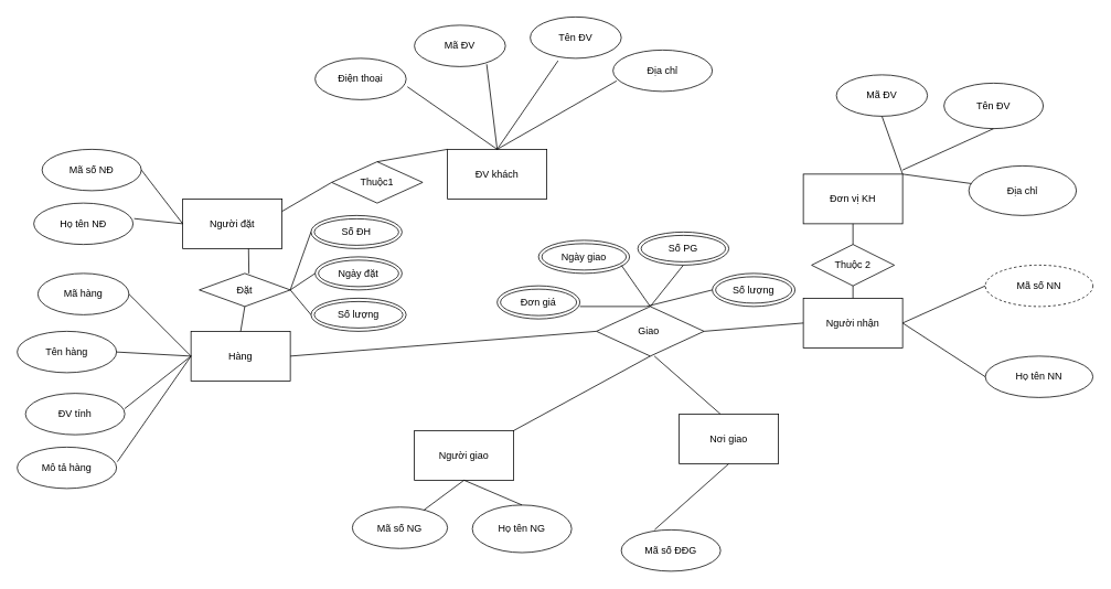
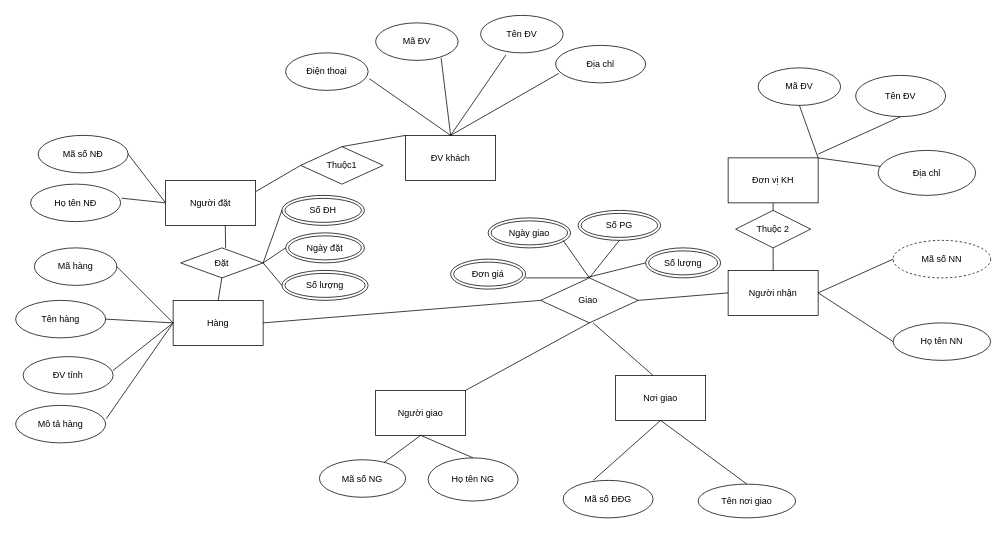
  <mxCell id="0" />
  <mxCell id="1" parent="0" />
  <mxCell id="2" value="ĐV khách" style="rounded=0;whiteSpace=wrap;html=1;" vertex="1" parent="1"><mxGeometry x="540" y="180" width="120" height="60" as="geometry" /></mxCell>
  <mxCell id="3" value="Địa chỉ" style="ellipse;whiteSpace=wrap;html=1;" vertex="1" parent="1"><mxGeometry x="740" y="60" width="120" height="50" as="geometry" /></mxCell>
  <mxCell id="4" value="Tên ĐV" style="ellipse;whiteSpace=wrap;html=1;" vertex="1" parent="1"><mxGeometry x="640" y="20" width="110" height="50" as="geometry" /></mxCell>
  <mxCell id="5" value="Mã ĐV" style="ellipse;whiteSpace=wrap;html=1;" vertex="1" parent="1"><mxGeometry x="500" y="30" width="110" height="50" as="geometry" /></mxCell>
  <mxCell id="6" value="Điện thoại" style="ellipse;whiteSpace=wrap;html=1;" vertex="1" parent="1"><mxGeometry x="380" y="70" width="110" height="50" as="geometry" /></mxCell>
  <mxCell id="7" value="" style="endArrow=none;html=1;entryX=0.5;entryY=0;entryDx=0;entryDy=0;exitX=1.014;exitY=0.689;exitDx=0;exitDy=0;exitPerimeter=0;" edge="1" parent="1" source="6" target="2"><mxGeometry width="50" height="50" relative="1" as="geometry"><mxPoint x="410" y="290" as="sourcePoint" /><mxPoint x="460" y="240" as="targetPoint" /></mxGeometry></mxCell>
  <mxCell id="8" value="" style="endArrow=none;html=1;entryX=0.794;entryY=0.944;entryDx=0;entryDy=0;entryPerimeter=0;" edge="1" parent="1" target="5"><mxGeometry width="50" height="50" relative="1" as="geometry"><mxPoint x="600" y="180" as="sourcePoint" /><mxPoint x="680" y="220" as="targetPoint" /></mxGeometry></mxCell>
  <mxCell id="9" value="" style="endArrow=none;html=1;entryX=0.305;entryY=1.06;entryDx=0;entryDy=0;entryPerimeter=0;" edge="1" parent="1" target="4"><mxGeometry width="50" height="50" relative="1" as="geometry"><mxPoint x="600" y="180" as="sourcePoint" /><mxPoint x="700" y="260" as="targetPoint" /></mxGeometry></mxCell>
  <mxCell id="10" value="" style="endArrow=none;html=1;entryX=0.036;entryY=0.747;entryDx=0;entryDy=0;entryPerimeter=0;" edge="1" parent="1" target="3"><mxGeometry width="50" height="50" relative="1" as="geometry"><mxPoint x="600" y="180" as="sourcePoint" /><mxPoint x="700" y="260" as="targetPoint" /></mxGeometry></mxCell>
  <mxCell id="11" value="Người đặt" style="rounded=0;whiteSpace=wrap;html=1;" vertex="1" parent="1"><mxGeometry x="220" y="240" width="120" height="60" as="geometry" /></mxCell>
  <mxCell id="12" value="Mã số NĐ" style="ellipse;whiteSpace=wrap;html=1;" vertex="1" parent="1"><mxGeometry x="50" y="180" width="120" height="50" as="geometry" /></mxCell>
  <mxCell id="13" value="Họ tên NĐ" style="ellipse;whiteSpace=wrap;html=1;" vertex="1" parent="1"><mxGeometry x="40" y="245" width="120" height="50" as="geometry" /></mxCell>
  <mxCell id="14" value="" style="endArrow=none;html=1;entryX=0;entryY=0.5;entryDx=0;entryDy=0;exitX=1.011;exitY=0.375;exitDx=0;exitDy=0;exitPerimeter=0;" edge="1" parent="1" source="13" target="11"><mxGeometry width="50" height="50" relative="1" as="geometry"><mxPoint x="270" y="550" as="sourcePoint" /><mxPoint x="320" y="500" as="targetPoint" /></mxGeometry></mxCell>
  <mxCell id="15" value="" style="endArrow=none;html=1;entryX=0;entryY=0.5;entryDx=0;entryDy=0;exitX=1;exitY=0.5;exitDx=0;exitDy=0;" edge="1" parent="1" source="12" target="11"><mxGeometry width="50" height="50" relative="1" as="geometry"><mxPoint x="260" y="440" as="sourcePoint" /><mxPoint x="310" y="390" as="targetPoint" /></mxGeometry></mxCell>
  <mxCell id="16" value="Hàng" style="rounded=0;whiteSpace=wrap;html=1;" vertex="1" parent="1"><mxGeometry x="230" y="400" width="120" height="60" as="geometry" /></mxCell>
  <mxCell id="17" value="Mã hàng" style="ellipse;whiteSpace=wrap;html=1;" vertex="1" parent="1"><mxGeometry x="45" y="330" width="110" height="50" as="geometry" /></mxCell>
  <mxCell id="18" value="Tên hàng" style="ellipse;whiteSpace=wrap;html=1;" vertex="1" parent="1"><mxGeometry x="20" y="400" width="120" height="50" as="geometry" /></mxCell>
  <mxCell id="19" value="ĐV tính" style="ellipse;whiteSpace=wrap;html=1;" vertex="1" parent="1"><mxGeometry x="30" y="475" width="120" height="50" as="geometry" /></mxCell>
  <mxCell id="20" value="Mô tả hàng" style="ellipse;whiteSpace=wrap;html=1;" vertex="1" parent="1"><mxGeometry x="20" y="540" width="120" height="50" as="geometry" /></mxCell>
  <mxCell id="21" value="" style="endArrow=none;html=1;exitX=1;exitY=0.5;exitDx=0;exitDy=0;entryX=0;entryY=0.5;entryDx=0;entryDy=0;" edge="1" parent="1" source="17" target="16"><mxGeometry width="50" height="50" relative="1" as="geometry"><mxPoint x="290" y="610" as="sourcePoint" /><mxPoint x="220" y="430" as="targetPoint" /></mxGeometry></mxCell>
  <mxCell id="22" value="" style="endArrow=none;html=1;exitX=1;exitY=0.5;exitDx=0;exitDy=0;entryX=0;entryY=0.5;entryDx=0;entryDy=0;" edge="1" parent="1" source="18" target="16"><mxGeometry width="50" height="50" relative="1" as="geometry"><mxPoint x="360" y="650" as="sourcePoint" /><mxPoint x="400" y="510" as="targetPoint" /></mxGeometry></mxCell>
  <mxCell id="23" value="" style="endArrow=none;html=1;entryX=0;entryY=0.5;entryDx=0;entryDy=0;exitX=0.997;exitY=0.373;exitDx=0;exitDy=0;exitPerimeter=0;" edge="1" parent="1" source="19" target="16"><mxGeometry width="50" height="50" relative="1" as="geometry"><mxPoint x="490" y="650" as="sourcePoint" /><mxPoint x="760" y="760" as="targetPoint" /></mxGeometry></mxCell>
  <mxCell id="24" value="" style="endArrow=none;html=1;exitX=1.008;exitY=0.353;exitDx=0;exitDy=0;entryX=0;entryY=0.5;entryDx=0;entryDy=0;exitPerimeter=0;" edge="1" parent="1" source="20" target="16"><mxGeometry width="50" height="50" relative="1" as="geometry"><mxPoint x="830" y="760" as="sourcePoint" /><mxPoint x="290" y="460" as="targetPoint" /><Array as="points"><mxPoint x="230" y="430" /></Array></mxGeometry></mxCell>
  <mxCell id="25" value="Người giao" style="rounded=0;whiteSpace=wrap;html=1;" vertex="1" parent="1"><mxGeometry x="500" y="520" width="120" height="60" as="geometry" /></mxCell>
  <mxCell id="26" value="Mã số NG" style="ellipse;whiteSpace=wrap;html=1;" vertex="1" parent="1"><mxGeometry x="425" y="612.5" width="115" height="50" as="geometry" /></mxCell>
  <mxCell id="27" value="Họ tên NG" style="ellipse;whiteSpace=wrap;html=1;" vertex="1" parent="1"><mxGeometry x="570" y="610" width="120" height="57.5" as="geometry" /></mxCell>
  <mxCell id="28" value="Nơi giao" style="rounded=0;whiteSpace=wrap;html=1;" vertex="1" parent="1"><mxGeometry x="820" y="500" width="120" height="60" as="geometry" /></mxCell>
  <mxCell id="29" value="Mã số ĐĐG" style="ellipse;whiteSpace=wrap;html=1;" vertex="1" parent="1"><mxGeometry x="750" y="640" width="120" height="50" as="geometry" /></mxCell>
+ <mxCell id="30" value="Tên nơi giao" style="ellipse;whiteSpace=wrap;html=1;" vertex="1" parent="1"><mxGeometry x="930" y="645" width="130" height="45" as="geometry" /></mxCell>
  <mxCell id="31" value="Người nhận" style="rounded=0;whiteSpace=wrap;html=1;" vertex="1" parent="1"><mxGeometry x="970" y="360" width="120" height="60" as="geometry" /></mxCell>
  <mxCell id="32" value="Họ tên NN" style="ellipse;whiteSpace=wrap;html=1;" vertex="1" parent="1"><mxGeometry x="1190" y="430" width="130" height="50" as="geometry" /></mxCell>
  <mxCell id="33" value="Mã số NN" style="ellipse;whiteSpace=wrap;html=1;dashed=1;" vertex="1" parent="1"><mxGeometry x="1190" y="320" width="130" height="50" as="geometry" /></mxCell>
  <mxCell id="34" value="Đơn vị KH" style="rounded=0;whiteSpace=wrap;html=1;" vertex="1" parent="1"><mxGeometry x="970" y="210" width="120" height="60" as="geometry" /></mxCell>
  <mxCell id="35" value="Mã ĐV" style="ellipse;whiteSpace=wrap;html=1;" vertex="1" parent="1"><mxGeometry x="1010" y="90" width="110" height="50" as="geometry" /></mxCell>
  <mxCell id="36" value="Tên ĐV" style="ellipse;whiteSpace=wrap;html=1;" vertex="1" parent="1"><mxGeometry x="1140" y="100" width="120" height="55" as="geometry" /></mxCell>
  <mxCell id="37" value="Địa chỉ" style="ellipse;whiteSpace=wrap;html=1;" vertex="1" parent="1"><mxGeometry x="1170" y="200" width="130" height="60" as="geometry" /></mxCell>
  <mxCell id="38" value="" style="endArrow=none;html=1;fontFamily=Helvetica;fontSize=11;fontColor=#000000;align=center;strokeColor=#000000;entryX=0.5;entryY=1;entryDx=0;entryDy=0;" edge="1" parent="1" source="26" target="25"><mxGeometry width="50" height="50" relative="1" as="geometry"><mxPoint x="460" y="600" as="sourcePoint" /><mxPoint x="500" y="550" as="targetPoint" /></mxGeometry></mxCell>
  <mxCell id="39" value="" style="endArrow=none;html=1;exitX=0.5;exitY=0;exitDx=0;exitDy=0;entryX=0.5;entryY=1;entryDx=0;entryDy=0;" edge="1" parent="1" source="27" target="25"><mxGeometry width="50" height="50" relative="1" as="geometry"><mxPoint x="510" y="630" as="sourcePoint" /><mxPoint x="560" y="580" as="targetPoint" /></mxGeometry></mxCell>
+ <mxCell id="40" value="" style="endArrow=none;html=1;entryX=0.5;entryY=0;entryDx=0;entryDy=0;exitX=0.5;exitY=1;exitDx=0;exitDy=0;" edge="1" parent="1" source="28" target="30"><mxGeometry width="50" height="50" relative="1" as="geometry"><mxPoint x="1080" y="430" as="sourcePoint" /><mxPoint x="1130" y="380" as="targetPoint" /></mxGeometry></mxCell>
  <mxCell id="41" value="" style="endArrow=none;html=1;entryX=0.336;entryY=-0.004;entryDx=0;entryDy=0;exitX=0.5;exitY=1;exitDx=0;exitDy=0;entryPerimeter=0;" edge="1" parent="1" source="28" target="29"><mxGeometry width="50" height="50" relative="1" as="geometry"><mxPoint x="1080" y="460" as="sourcePoint" /><mxPoint x="1130" y="410" as="targetPoint" /></mxGeometry></mxCell>
  <mxCell id="42" value="" style="endArrow=none;html=1;entryX=0.5;entryY=1;entryDx=0;entryDy=0;exitX=1;exitY=0;exitDx=0;exitDy=0;" edge="1" parent="1" source="34" target="35"><mxGeometry width="50" height="50" relative="1" as="geometry"><mxPoint x="1030" y="210" as="sourcePoint" /><mxPoint x="1080" y="160" as="targetPoint" /></mxGeometry></mxCell>
  <mxCell id="43" value="" style="endArrow=none;html=1;entryX=0.5;entryY=1;entryDx=0;entryDy=0;" edge="1" parent="1" target="36"><mxGeometry width="50" height="50" relative="1" as="geometry"><mxPoint x="1090" y="205" as="sourcePoint" /><mxPoint x="1140" y="155" as="targetPoint" /></mxGeometry></mxCell>
  <mxCell id="44" value="" style="endArrow=none;html=1;" edge="1" parent="1" target="37"><mxGeometry width="50" height="50" relative="1" as="geometry"><mxPoint x="1090" y="210" as="sourcePoint" /><mxPoint x="1140" y="160" as="targetPoint" /></mxGeometry></mxCell>
  <mxCell id="45" value="" style="endArrow=none;html=1;entryX=0;entryY=0.5;entryDx=0;entryDy=0;exitX=1;exitY=0.5;exitDx=0;exitDy=0;" edge="1" parent="1" source="31" target="33"><mxGeometry width="50" height="50" relative="1" as="geometry"><mxPoint x="1120" y="390" as="sourcePoint" /><mxPoint x="1170" y="340" as="targetPoint" /></mxGeometry></mxCell>
  <mxCell id="46" value="" style="endArrow=none;html=1;entryX=0;entryY=0.5;entryDx=0;entryDy=0;" edge="1" parent="1" target="32"><mxGeometry width="50" height="50" relative="1" as="geometry"><mxPoint x="1090" y="390" as="sourcePoint" /><mxPoint x="1170" y="340" as="targetPoint" /></mxGeometry></mxCell>
- <mxCell id="47" value="Thuộc 2" style="rhombus;whiteSpace=wrap;html=1;" vertex="1" parent="1"><mxGeometry x="980" y="295" width="100" height="50" as="geometry" /></mxCell>
+ <mxCell id="47" value="Thuộc 2" style="rhombus;whiteSpace=wrap;html=1;" vertex="1" parent="1"><mxGeometry x="980" y="280" width="100" height="50" as="geometry" /></mxCell>
  <mxCell id="48" value="" style="endArrow=none;html=1;entryX=0.5;entryY=1;entryDx=0;entryDy=0;exitX=0.5;exitY=0;exitDx=0;exitDy=0;" edge="1" parent="1" source="47" target="34"><mxGeometry width="50" height="50" relative="1" as="geometry"><mxPoint x="1030" y="290" as="sourcePoint" /><mxPoint x="1080" y="240" as="targetPoint" /></mxGeometry></mxCell>
  <mxCell id="49" value="" style="endArrow=none;html=1;entryX=0.5;entryY=1;entryDx=0;entryDy=0;" edge="1" parent="1" target="47"><mxGeometry width="50" height="50" relative="1" as="geometry"><mxPoint x="1030" y="360" as="sourcePoint" /><mxPoint x="1080" y="310" as="targetPoint" /></mxGeometry></mxCell>
  <mxCell id="50" value="Giao&amp;nbsp;" style="rhombus;whiteSpace=wrap;html=1;" vertex="1" parent="1"><mxGeometry x="720" y="370" width="130" height="60" as="geometry" /></mxCell>
  <mxCell id="51" value="" style="endArrow=none;html=1;entryX=0;entryY=0.5;entryDx=0;entryDy=0;" edge="1" parent="1" target="31"><mxGeometry width="50" height="50" relative="1" as="geometry"><mxPoint x="850" y="400" as="sourcePoint" /><mxPoint x="900" y="350" as="targetPoint" /></mxGeometry></mxCell>
  <mxCell id="52" value="" style="endArrow=none;html=1;entryX=0.414;entryY=-0.002;entryDx=0;entryDy=0;entryPerimeter=0;" edge="1" parent="1" target="28"><mxGeometry width="50" height="50" relative="1" as="geometry"><mxPoint x="790" y="430" as="sourcePoint" /><mxPoint x="840" y="380" as="targetPoint" /></mxGeometry></mxCell>
  <mxCell id="53" value="" style="endArrow=none;html=1;entryX=0.5;entryY=1;entryDx=0;entryDy=0;" edge="1" parent="1" target="50"><mxGeometry width="50" height="50" relative="1" as="geometry"><mxPoint x="620" y="520" as="sourcePoint" /><mxPoint x="670" y="470" as="targetPoint" /></mxGeometry></mxCell>
  <mxCell id="54" value="" style="endArrow=none;html=1;entryX=0;entryY=0.5;entryDx=0;entryDy=0;" edge="1" parent="1" target="50"><mxGeometry width="50" height="50" relative="1" as="geometry"><mxPoint x="350" y="430" as="sourcePoint" /><mxPoint x="400" y="380" as="targetPoint" /></mxGeometry></mxCell>
  <mxCell id="55" value="Đặt" style="rhombus;whiteSpace=wrap;html=1;" vertex="1" parent="1"><mxGeometry x="240" y="330" width="110" height="40" as="geometry" /></mxCell>
  <mxCell id="56" value="" style="endArrow=none;html=1;entryX=0.663;entryY=0.998;entryDx=0;entryDy=0;entryPerimeter=0;" edge="1" parent="1" target="11"><mxGeometry width="50" height="50" relative="1" as="geometry"><mxPoint x="300" y="330" as="sourcePoint" /><mxPoint x="350" y="280" as="targetPoint" /></mxGeometry></mxCell>
  <mxCell id="57" value="" style="endArrow=none;html=1;exitX=0.5;exitY=0;exitDx=0;exitDy=0;entryX=0.5;entryY=1;entryDx=0;entryDy=0;" edge="1" parent="1" source="16" target="55"><mxGeometry width="50" height="50" relative="1" as="geometry"><mxPoint x="250" y="420" as="sourcePoint" /><mxPoint x="300" y="370" as="targetPoint" /></mxGeometry></mxCell>
  <mxCell id="58" value="Thuộc1" style="rhombus;whiteSpace=wrap;html=1;" vertex="1" parent="1"><mxGeometry x="400" y="195" width="110" height="50" as="geometry" /></mxCell>
  <mxCell id="59" value="" style="endArrow=none;html=1;entryX=0;entryY=0.5;entryDx=0;entryDy=0;exitX=1;exitY=0.25;exitDx=0;exitDy=0;" edge="1" parent="1" source="11" target="58"><mxGeometry width="50" height="50" relative="1" as="geometry"><mxPoint x="350" y="240" as="sourcePoint" /><mxPoint x="340" y="190" as="targetPoint" /></mxGeometry></mxCell>
  <mxCell id="60" value="" style="endArrow=none;html=1;exitX=0.5;exitY=0;exitDx=0;exitDy=0;entryX=0;entryY=0;entryDx=0;entryDy=0;" edge="1" parent="1" source="58" target="2"><mxGeometry width="50" height="50" relative="1" as="geometry"><mxPoint x="360" y="160" as="sourcePoint" /><mxPoint x="410" y="110" as="targetPoint" /></mxGeometry></mxCell>
  <mxCell id="61" value="Số ĐH" style="ellipse;shape=doubleEllipse;whiteSpace=wrap;html=1;" vertex="1" parent="1"><mxGeometry x="375" y="260" width="110" height="40" as="geometry" /></mxCell>
  <mxCell id="62" value="Ngày đặt" style="ellipse;shape=doubleEllipse;whiteSpace=wrap;html=1;" vertex="1" parent="1"><mxGeometry x="380" y="310" width="105" height="40" as="geometry" /></mxCell>
  <mxCell id="63" value="Số lượng" style="ellipse;shape=doubleEllipse;whiteSpace=wrap;html=1;" vertex="1" parent="1"><mxGeometry x="375" y="360" width="115" height="40" as="geometry" /></mxCell>
  <mxCell id="64" value="" style="endArrow=none;html=1;fontFamily=Helvetica;fontSize=11;fontColor=#000000;align=center;strokeColor=#000000;entryX=0;entryY=0.5;entryDx=0;entryDy=0;" edge="1" parent="1" target="61"><mxGeometry width="50" height="50" relative="1" as="geometry"><mxPoint x="350" y="350" as="sourcePoint" /><mxPoint x="400" y="300" as="targetPoint" /></mxGeometry></mxCell>
  <mxCell id="65" value="" style="endArrow=none;html=1;entryX=0;entryY=0.5;entryDx=0;entryDy=0;" edge="1" parent="1" target="62"><mxGeometry width="50" height="50" relative="1" as="geometry"><mxPoint x="350" y="350" as="sourcePoint" /><mxPoint x="400" y="300" as="targetPoint" /></mxGeometry></mxCell>
  <mxCell id="66" value="" style="endArrow=none;html=1;exitX=1;exitY=0.5;exitDx=0;exitDy=0;entryX=0;entryY=0.5;entryDx=0;entryDy=0;" edge="1" parent="1" source="55" target="63"><mxGeometry width="50" height="50" relative="1" as="geometry"><mxPoint x="350" y="380" as="sourcePoint" /><mxPoint x="370" y="370" as="targetPoint" /></mxGeometry></mxCell>
  <mxCell id="67" value="Đơn giá" style="ellipse;shape=doubleEllipse;whiteSpace=wrap;html=1;" vertex="1" parent="1"><mxGeometry x="600" y="345" width="100" height="40" as="geometry" /></mxCell>
  <mxCell id="68" value="Ngày giao" style="ellipse;shape=doubleEllipse;whiteSpace=wrap;html=1;" vertex="1" parent="1"><mxGeometry x="650" y="290" width="110" height="40" as="geometry" /></mxCell>
  <mxCell id="69" value="Số PG" style="ellipse;shape=doubleEllipse;whiteSpace=wrap;html=1;" vertex="1" parent="1"><mxGeometry x="770" y="280" width="110" height="40" as="geometry" /></mxCell>
  <mxCell id="70" value="Số lượng" style="ellipse;shape=doubleEllipse;whiteSpace=wrap;html=1;" vertex="1" parent="1"><mxGeometry x="860" y="330" width="100" height="40" as="geometry" /></mxCell>
  <mxCell id="71" value="" style="endArrow=none;html=1;exitX=0.5;exitY=0;exitDx=0;exitDy=0;entryX=0.5;entryY=1;entryDx=0;entryDy=0;" edge="1" parent="1" source="50" target="69"><mxGeometry width="50" height="50" relative="1" as="geometry"><mxPoint x="780" y="360" as="sourcePoint" /><mxPoint x="830" y="310" as="targetPoint" /></mxGeometry></mxCell>
  <mxCell id="72" value="" style="endArrow=none;html=1;" edge="1" parent="1"><mxGeometry width="50" height="50" relative="1" as="geometry"><mxPoint x="700" y="370" as="sourcePoint" /><mxPoint x="780" y="370" as="targetPoint" /></mxGeometry></mxCell>
  <mxCell id="73" value="" style="endArrow=none;html=1;entryX=0.5;entryY=0;entryDx=0;entryDy=0;" edge="1" parent="1" target="50"><mxGeometry width="50" height="50" relative="1" as="geometry"><mxPoint x="750" y="320" as="sourcePoint" /><mxPoint x="800" y="270" as="targetPoint" /></mxGeometry></mxCell>
  <mxCell id="74" value="" style="endArrow=none;html=1;entryX=0;entryY=0.5;entryDx=0;entryDy=0;" edge="1" parent="1" target="70"><mxGeometry width="50" height="50" relative="1" as="geometry"><mxPoint x="780" y="370" as="sourcePoint" /><mxPoint x="830" y="320" as="targetPoint" /></mxGeometry></mxCell>
